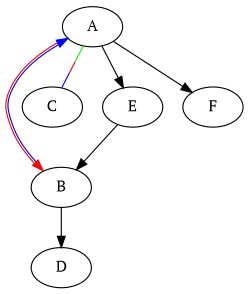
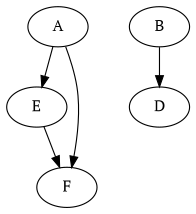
  digraph {
    fontname="PT Serif"
    node [fontname="PT Serif"]
    edge [fontname="PT Serif"]
    A
    B
-   C
    E
    F
    D
-   A -> B [color="red:blue" dir=both]
-   A -> C [color="green:red;0.25:blue" dir=none]
    A -> E
    A -> F
    B -> D
-   E -> B
+   E -> F
  }
